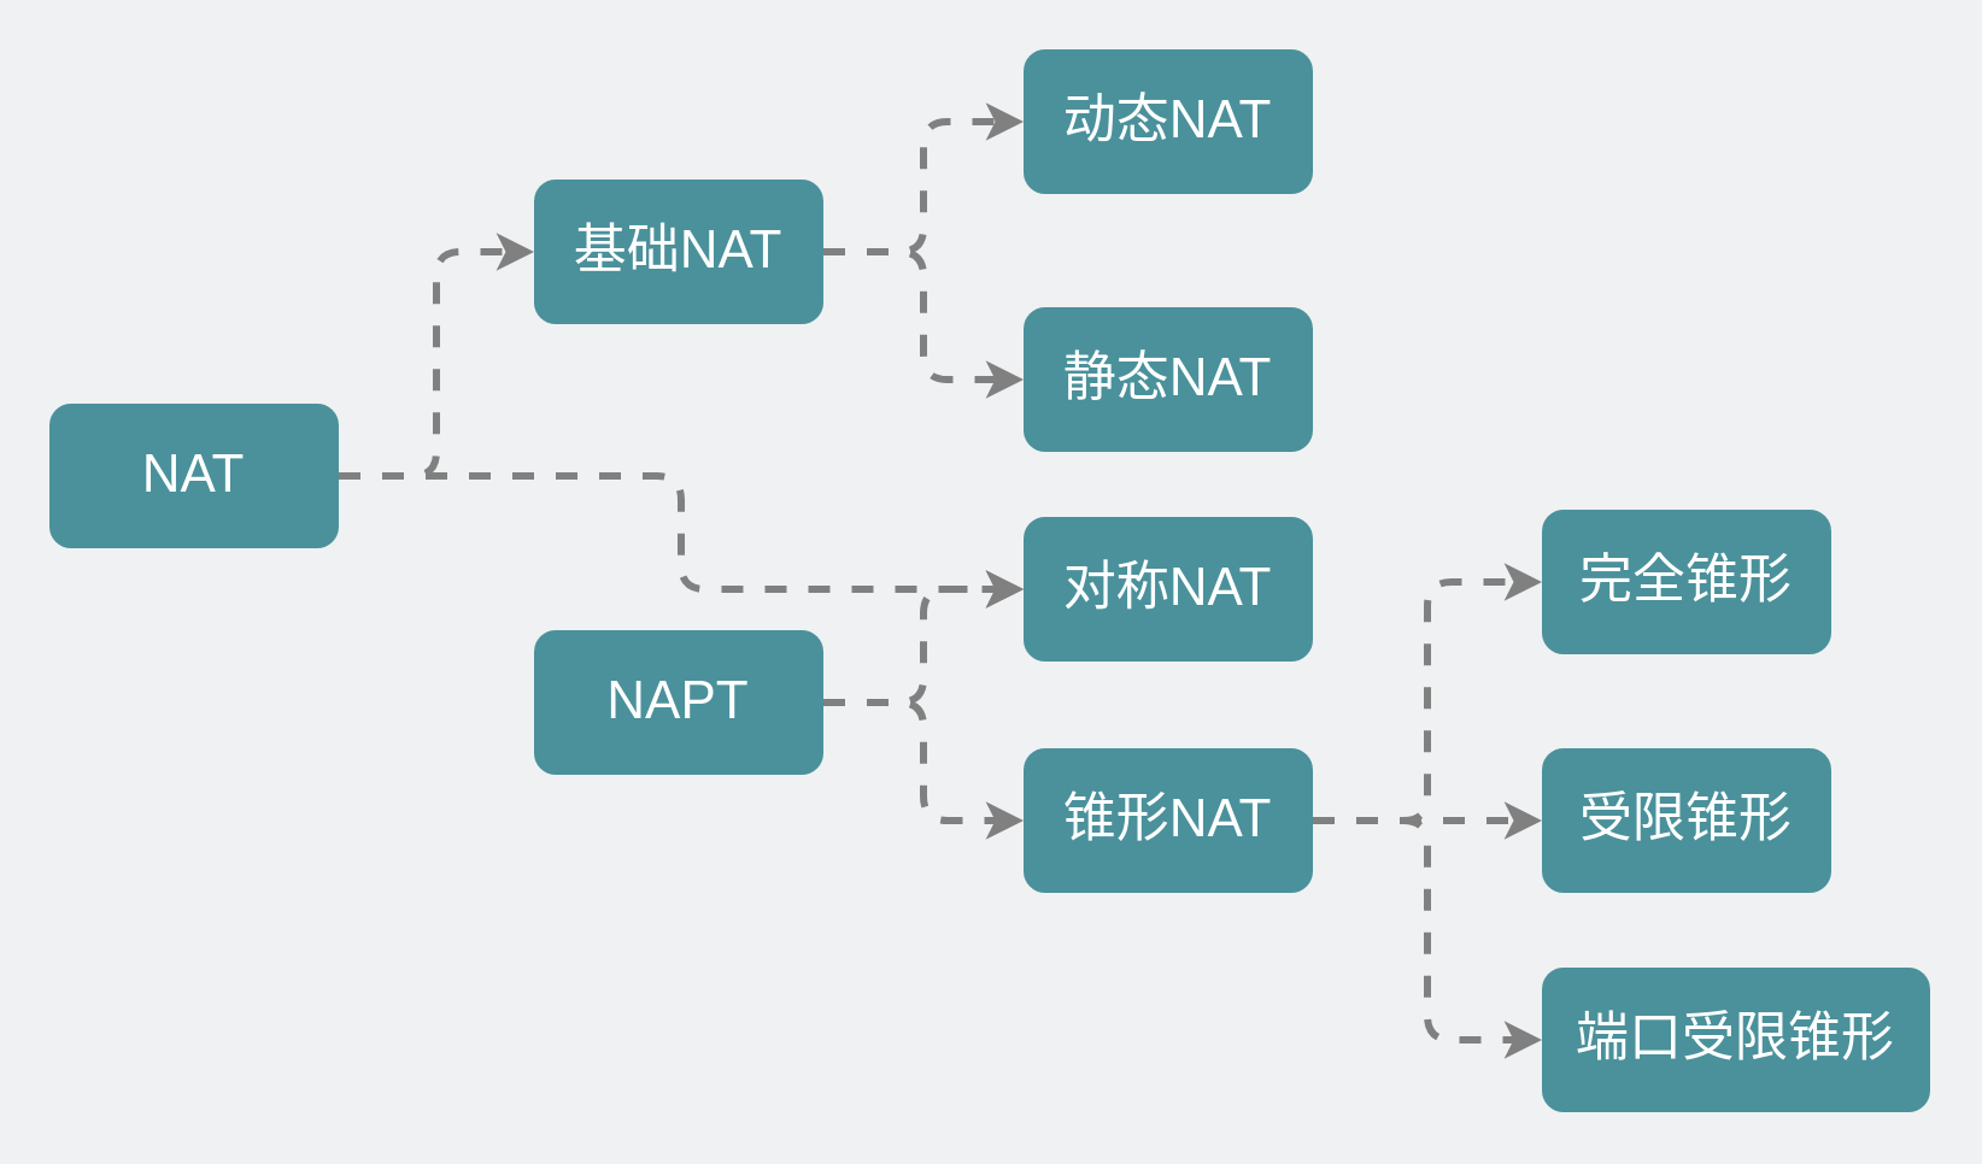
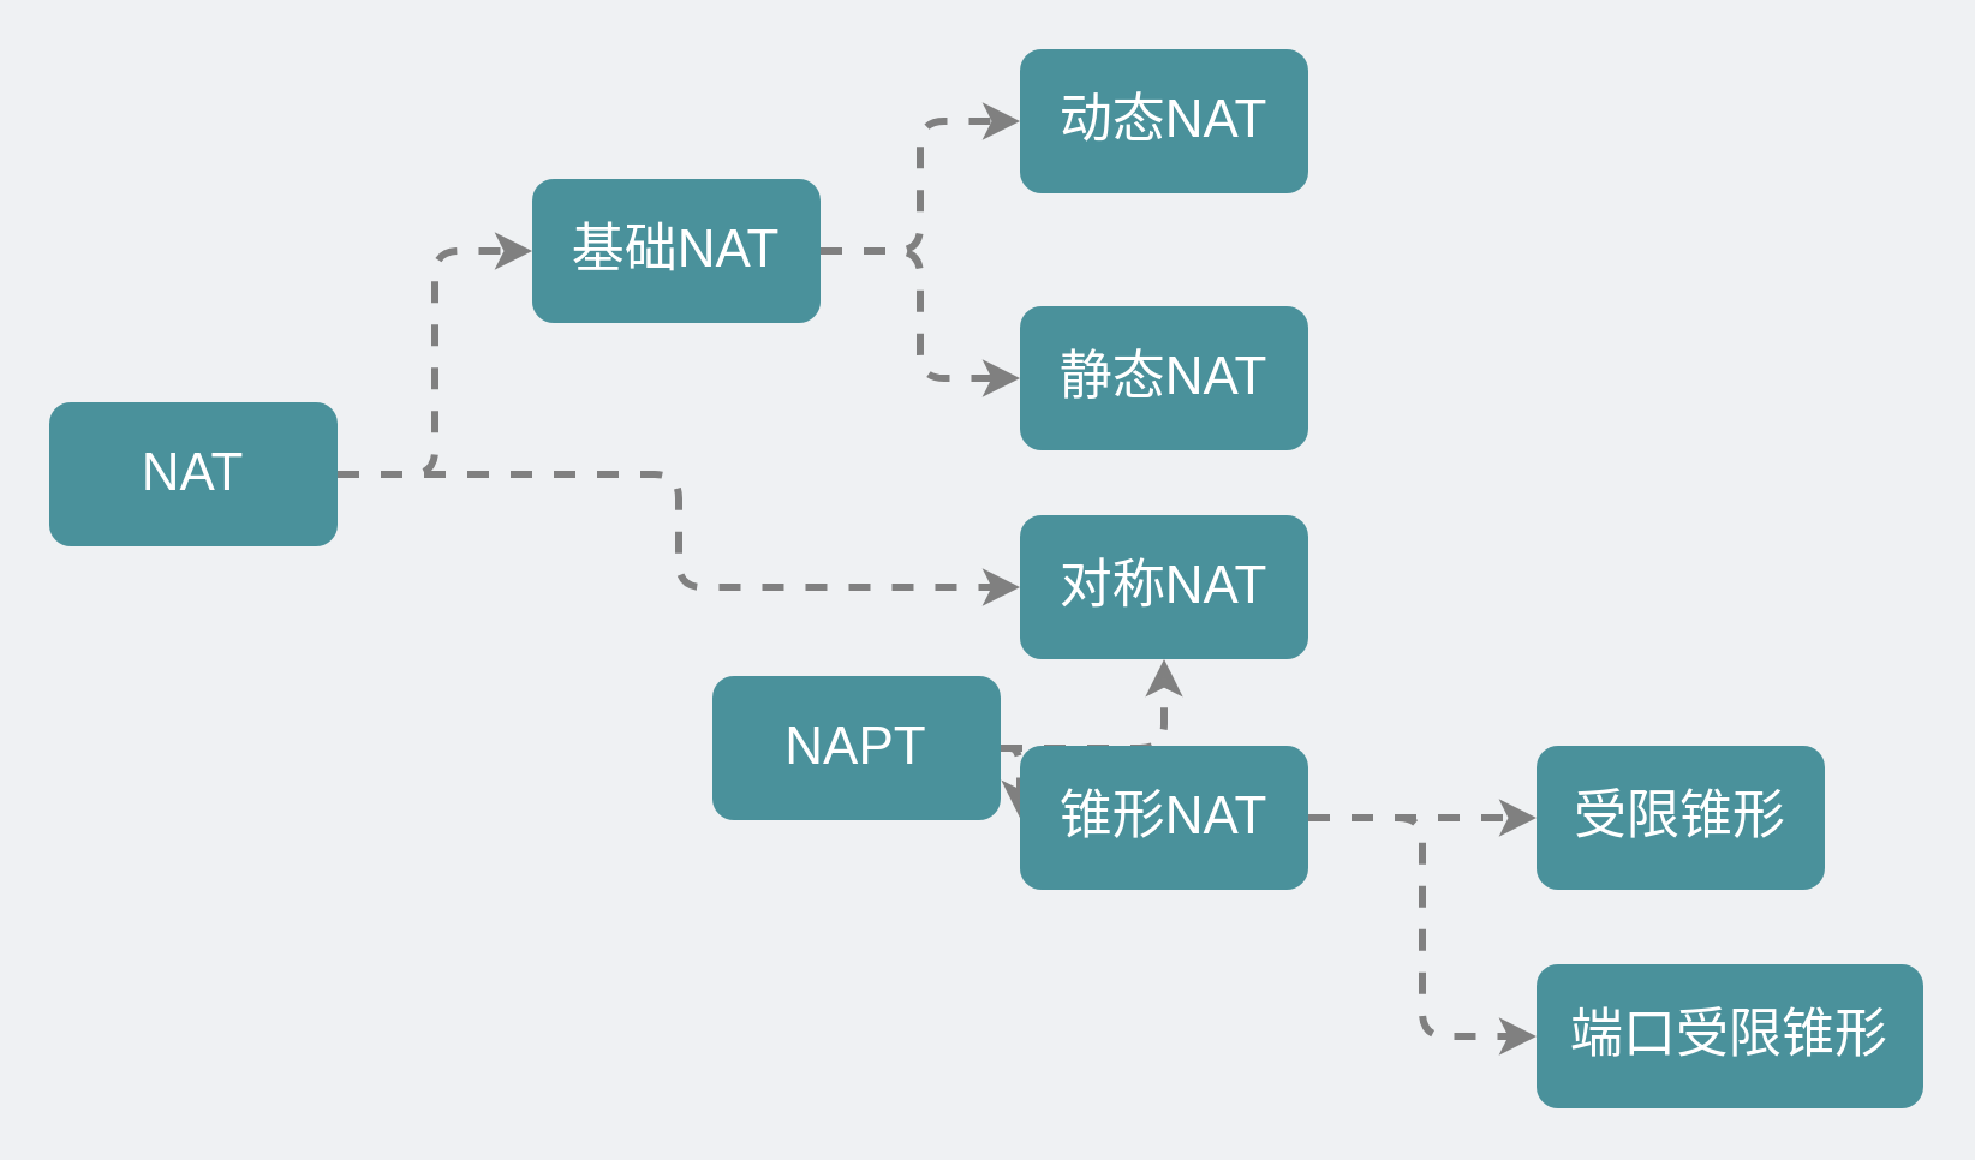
  <mxCell id="0" />
  <mxCell id="1" parent="0" />
  <mxCell id="2" style="edgeStyle=orthogonalEdgeStyle;rounded=1;orthogonalLoop=1;jettySize=auto;html=1;exitX=1;exitY=0.5;exitDx=0;exitDy=0;dashed=1;strokeColor=#808080;strokeWidth=3;fontSize=22;fontColor=#FFFFFF;" edge="1" parent="1" source="4" target="17"><mxGeometry relative="1" as="geometry" /></mxCell>
  <mxCell id="3" style="edgeStyle=orthogonalEdgeStyle;rounded=1;orthogonalLoop=1;jettySize=auto;html=1;exitX=1;exitY=0.5;exitDx=0;exitDy=0;entryX=0;entryY=0.5;entryDx=0;entryDy=0;dashed=1;strokeColor=#808080;strokeWidth=3;fontSize=22;fontColor=#FFFFFF;" edge="1" parent="1" source="4" target="7"><mxGeometry relative="1" as="geometry" /></mxCell>
  <mxCell id="4" value="&lt;font color=&quot;#ffffff&quot; style=&quot;font-size: 22px;&quot;&gt;NAT&lt;/font&gt;" style="rounded=1;whiteSpace=wrap;html=1;strokeColor=none;fillColor=#4A919B;" vertex="1" parent="1"><mxGeometry x="20" y="167" width="120" height="60" as="geometry" /></mxCell>
  <mxCell id="5" style="edgeStyle=orthogonalEdgeStyle;rounded=1;orthogonalLoop=1;jettySize=auto;html=1;exitX=1;exitY=0.5;exitDx=0;exitDy=0;entryX=0;entryY=0.5;entryDx=0;entryDy=0;dashed=1;strokeColor=#808080;strokeWidth=3;fontSize=22;fontColor=#FFFFFF;" edge="1" parent="1" source="7" target="12"><mxGeometry relative="1" as="geometry" /></mxCell>
  <mxCell id="6" style="edgeStyle=orthogonalEdgeStyle;rounded=1;orthogonalLoop=1;jettySize=auto;html=1;exitX=1;exitY=0.5;exitDx=0;exitDy=0;entryX=0;entryY=0.5;entryDx=0;entryDy=0;dashed=1;strokeColor=#808080;strokeWidth=3;fontSize=22;fontColor=#FFFFFF;" edge="1" parent="1" source="7" target="11"><mxGeometry relative="1" as="geometry" /></mxCell>
  <mxCell id="7" value="&lt;font color=&quot;#ffffff&quot; style=&quot;font-size: 22px;&quot;&gt;基础NAT&lt;/font&gt;" style="rounded=1;whiteSpace=wrap;html=1;strokeColor=none;fillColor=#4A919B;" vertex="1" parent="1"><mxGeometry x="221" y="74" width="120" height="60" as="geometry" /></mxCell>
  <mxCell id="8" style="edgeStyle=orthogonalEdgeStyle;rounded=1;orthogonalLoop=1;jettySize=auto;html=1;exitX=1;exitY=0.5;exitDx=0;exitDy=0;entryX=0;entryY=0.5;entryDx=0;entryDy=0;dashed=1;strokeColor=#808080;strokeWidth=3;fontSize=22;fontColor=#FFFFFF;" edge="1" parent="1" source="10" target="16"><mxGeometry relative="1" as="geometry" /></mxCell>
  <mxCell id="9" style="edgeStyle=orthogonalEdgeStyle;rounded=1;orthogonalLoop=1;jettySize=auto;html=1;exitX=1;exitY=0.5;exitDx=0;exitDy=0;dashed=1;strokeColor=#808080;strokeWidth=3;fontSize=22;fontColor=#FFFFFF;" edge="1" parent="1" source="10" target="17"><mxGeometry relative="1" as="geometry" /></mxCell>
- <mxCell id="10" value="&lt;font color=&quot;#ffffff&quot; style=&quot;font-size: 22px;&quot;&gt;NAPT&lt;/font&gt;" style="rounded=1;whiteSpace=wrap;html=1;strokeColor=none;fillColor=#4A919B;" vertex="1" parent="1"><mxGeometry x="221" y="261" width="120" height="60" as="geometry" /></mxCell>
+ <mxCell id="10" value="&lt;font color=&quot;#ffffff&quot; style=&quot;font-size: 22px;&quot;&gt;NAPT&lt;/font&gt;" style="rounded=1;whiteSpace=wrap;html=1;strokeColor=none;fillColor=#4A919B;" vertex="1" parent="1"><mxGeometry x="296" y="281" width="120" height="60" as="geometry" /></mxCell>
  <mxCell id="11" value="&lt;font color=&quot;#ffffff&quot; style=&quot;font-size: 22px;&quot;&gt;静态NAT&lt;/font&gt;" style="rounded=1;whiteSpace=wrap;html=1;strokeColor=none;fillColor=#4A919B;" vertex="1" parent="1"><mxGeometry x="424" y="127" width="120" height="60" as="geometry" /></mxCell>
  <mxCell id="12" value="&lt;font color=&quot;#ffffff&quot; style=&quot;font-size: 22px;&quot;&gt;动态NAT&lt;/font&gt;" style="rounded=1;whiteSpace=wrap;html=1;strokeColor=none;fillColor=#4A919B;" vertex="1" parent="1"><mxGeometry x="424" y="20" width="120" height="60" as="geometry" /></mxCell>
- <mxCell id="13" style="edgeStyle=orthogonalEdgeStyle;rounded=1;orthogonalLoop=1;jettySize=auto;html=1;exitX=1;exitY=0.5;exitDx=0;exitDy=0;entryX=0;entryY=0.5;entryDx=0;entryDy=0;fontSize=22;fontColor=#FFFFFF;dashed=1;strokeWidth=3;strokeColor=#808080;" edge="1" parent="1" source="16" target="18"><mxGeometry relative="1" as="geometry" /></mxCell>
  <mxCell id="14" style="edgeStyle=orthogonalEdgeStyle;rounded=1;orthogonalLoop=1;jettySize=auto;html=1;exitX=1;exitY=0.5;exitDx=0;exitDy=0;dashed=1;strokeColor=#808080;strokeWidth=3;fontSize=22;fontColor=#FFFFFF;" edge="1" parent="1" source="16" target="19"><mxGeometry relative="1" as="geometry" /></mxCell>
  <mxCell id="15" style="edgeStyle=orthogonalEdgeStyle;rounded=1;orthogonalLoop=1;jettySize=auto;html=1;exitX=1;exitY=0.5;exitDx=0;exitDy=0;entryX=0;entryY=0.5;entryDx=0;entryDy=0;dashed=1;strokeColor=#808080;strokeWidth=3;fontSize=22;fontColor=#FFFFFF;" edge="1" parent="1" source="16" target="20"><mxGeometry relative="1" as="geometry" /></mxCell>
  <mxCell id="16" value="&lt;font color=&quot;#ffffff&quot; style=&quot;font-size: 22px;&quot;&gt;锥形NAT&lt;/font&gt;" style="rounded=1;whiteSpace=wrap;html=1;strokeColor=none;fillColor=#4A919B;" vertex="1" parent="1"><mxGeometry x="424" y="310" width="120" height="60" as="geometry" /></mxCell>
  <mxCell id="17" value="&lt;font color=&quot;#ffffff&quot; style=&quot;font-size: 22px;&quot;&gt;对称NAT&lt;/font&gt;" style="rounded=1;whiteSpace=wrap;html=1;strokeColor=none;fillColor=#4A919B;" vertex="1" parent="1"><mxGeometry x="424" y="214" width="120" height="60" as="geometry" /></mxCell>
- <mxCell id="18" value="&lt;font color=&quot;#ffffff&quot; style=&quot;font-size: 22px;&quot;&gt;完全锥形&lt;/font&gt;" style="rounded=1;whiteSpace=wrap;html=1;strokeColor=none;fillColor=#4A919B;" vertex="1" parent="1"><mxGeometry x="639" y="211" width="120" height="60" as="geometry" /></mxCell>
  <mxCell id="19" value="&lt;font color=&quot;#ffffff&quot;&gt;&lt;span style=&quot;font-size: 22px;&quot;&gt;受限锥形&lt;/span&gt;&lt;/font&gt;" style="rounded=1;whiteSpace=wrap;html=1;strokeColor=none;fillColor=#4A919B;" vertex="1" parent="1"><mxGeometry x="639" y="310" width="120" height="60" as="geometry" /></mxCell>
  <mxCell id="20" value="&lt;font color=&quot;#ffffff&quot;&gt;&lt;span style=&quot;font-size: 22px;&quot;&gt;端口受限锥形&lt;/span&gt;&lt;/font&gt;" style="rounded=1;whiteSpace=wrap;html=1;strokeColor=none;fillColor=#4A919B;" vertex="1" parent="1"><mxGeometry x="639" y="401" width="161" height="60" as="geometry" /></mxCell>
